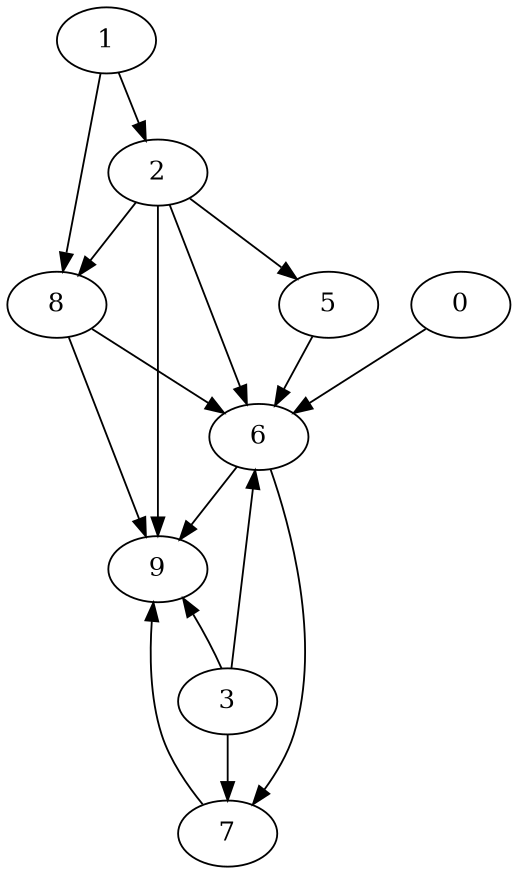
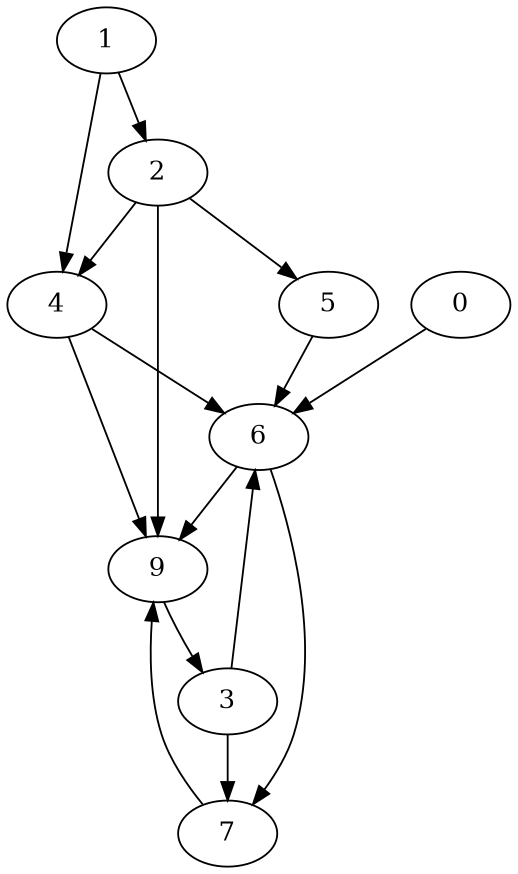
  digraph {
    "Duplicate states"=0
    GraphType=Random
    "Max states in OPEN"=0
    Modes="120000ms; topo-ordered tasks, ; Pruning: task equivalence, fixed order ready list, ; F-value: ; Optimisation: best schedule length (SL) optimisation on equal, "
    NumberOfTasks=10
    "Pruned using list schedule length"=15
    "States removed from OPEN"=0
    TargetSystem="Homogeneous-2"
    "Time to schedule (ms)"=77
    "Total idle time"=6
    "Total schedule length"=86
    "Total sequential time"=118
    "Total states created"=48
    node [Processor=1 "Start time"=0 Weight=14]
    edge [Weight=9]
    1 ["Finish time"=10 Processor=0 Weight=10]
    2 ["Finish time"=16 Processor=0 "Start time"=10 Weight=6]
-   4 ["Finish time"=30 Processor=0 "Start time"=16 label=8]
+   4 ["Finish time"=30 Processor=0 "Start time"=16]
    6 ["Finish time"=49 "Start time"=35]
    9 ["Finish time"=86 "Start time"=82 Weight=4]
    5 ["Finish time"=14]
    3 ["Finish time"=35 "Start time"=20 Weight=15]
    7 ["Finish time"=68 "Start time"=49 Weight=19]
    0 ["Finish time"=38 Processor=0 "Start time"=30 Weight=8]
    1 -> 2 [Weight=6]
    1 -> 4 [Weight=5]
    2 -> 4 [Weight=8]
-   2 -> 6 [Weight=10]
    2 -> 9 [Weight=2]
    2 -> 5 [Weight=4]
    4 -> 6 [Weight=2]
    4 -> 9
    6 -> 9 [Weight=5]
    6 -> 7
    5 -> 6 [Weight=3]
    3 -> 6 [Weight=6]
-   3 -> 9 [Weight=10]
+   9 -> 3 [Weight=10]
    3 -> 7 [Weight=3]
    7 -> 9
    0 -> 6
  }
